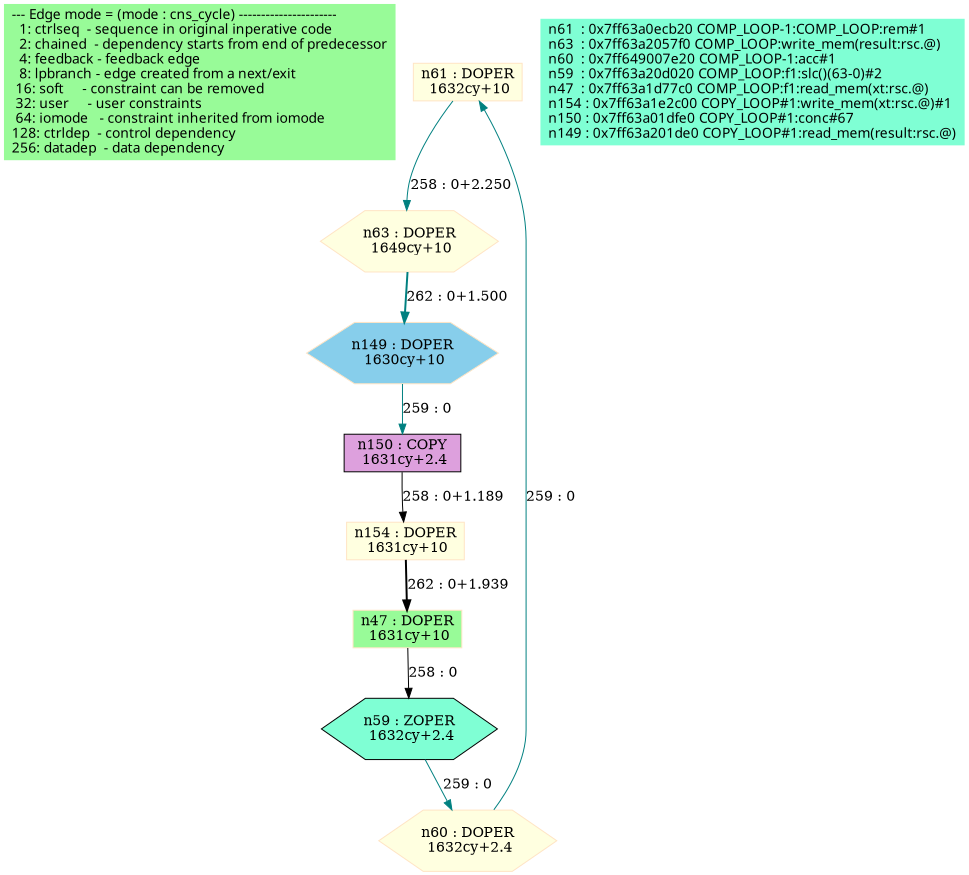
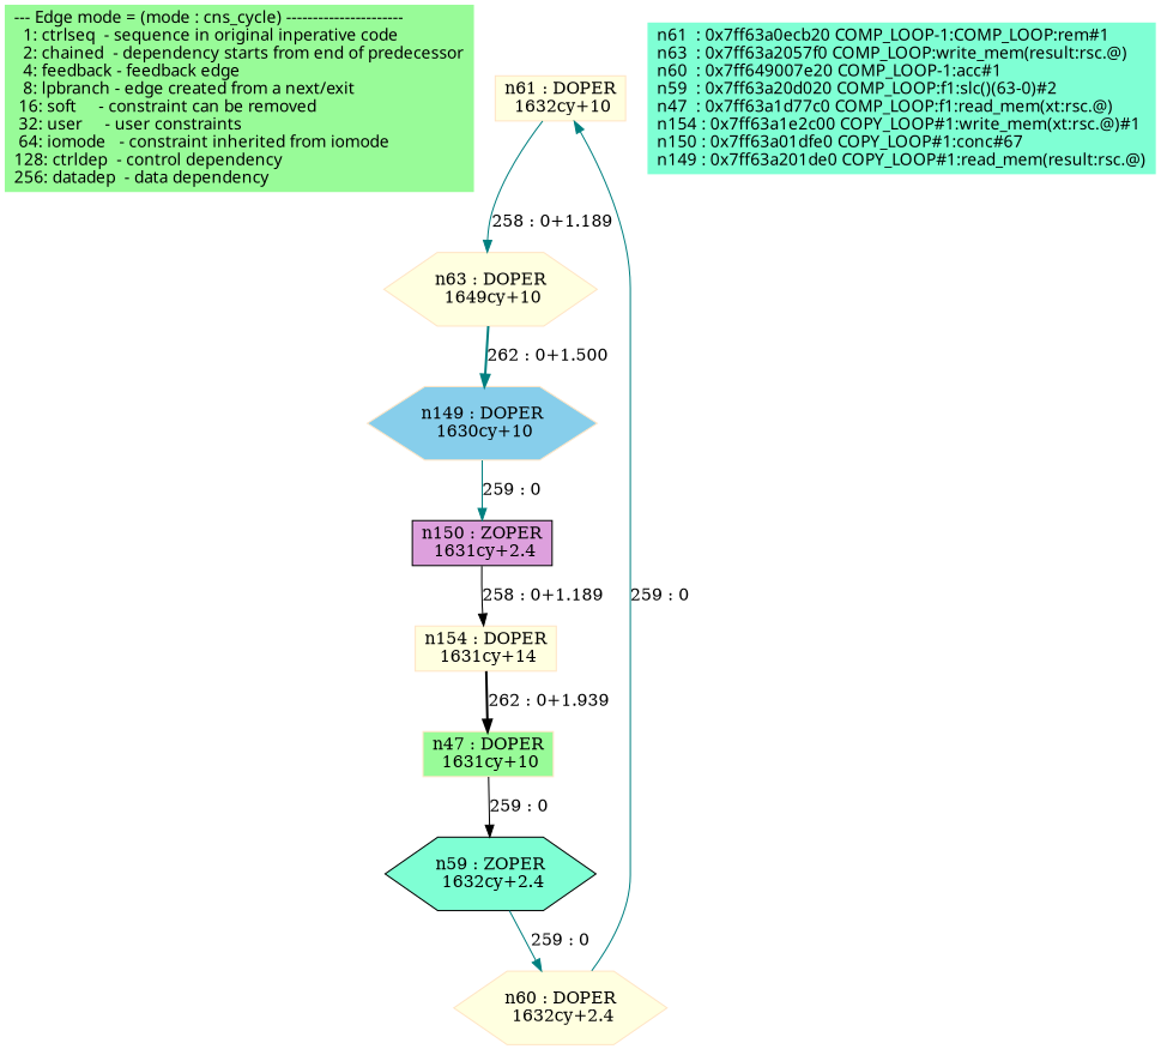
  digraph {
    node [fillcolor=lightyellow shape=box style=filled color=bisque]
    edge [color=teal]
    n1 [fillcolor=palegreen fontname=Fixed label="--- Edge mode = (mode : cns_cycle) ----------------------\l  1: ctrlseq  - sequence in original inperative code     \l  2: chained  - dependency starts from end of predecessor\l  4: feedback - feedback edge                            \l  8: lpbranch - edge created from a next/exit            \l 16: soft     - constraint can be removed                \l 32: user     - user constraints                         \l 64: iomode   - constraint inherited from iomode         \l128: ctrldep  - control dependency                       \l256: datadep  - data dependency                          \l" labeljust=left shape=none color=""]
    n2 [label="n61 : DOPER\n 1632cy+10\n"]
    n3 [label="n63 : DOPER\n 1649cy+10\n" shape=hexagon]
    n4 [fillcolor=skyblue label="n149 : DOPER\n 1630cy+10\n" shape=hexagon]
-   n5 [fillcolor=plum label="n150 : COPY\n 1631cy+2.4\n" color=""]
+   n5 [fillcolor=plum label="n150 : ZOPER\n 1631cy+2.4\n" color=""]
    n6 [label="n60 : DOPER\n 1632cy+2.4\n" shape=hexagon]
    n7 [fillcolor=aquamarine label="n59 : ZOPER\n 1632cy+2.4\n" shape=hexagon color=""]
    n8 [fillcolor=palegreen label="n47 : DOPER\n 1631cy+10\n"]
-   n9 [label="n154 : DOPER\n 1631cy+10\n"]
+   n9 [label="n154 : DOPER\n 1631cy+14\n"]
    n10 [fillcolor=aquamarine fontname=Fixed label="n61  : 0x7ff63a0ecb20 COMP_LOOP-1:COMP_LOOP:rem#1\ln63  : 0x7ff63a2057f0 COMP_LOOP:write_mem(result:rsc.@)\ln60  : 0x7ff649007e20 COMP_LOOP-1:acc#1\ln59  : 0x7ff63a20d020 COMP_LOOP:f1:slc()(63-0)#2\ln47  : 0x7ff63a1d77c0 COMP_LOOP:f1:read_mem(xt:rsc.@)\ln154 : 0x7ff63a1e2c00 COPY_LOOP#1:write_mem(xt:rsc.@)#1\ln150 : 0x7ff63a01dfe0 COPY_LOOP#1:conc#67\ln149 : 0x7ff63a201de0 COPY_LOOP#1:read_mem(result:rsc.@)\l" labeljust=left shape=none color=""]
-   n2 -> n3 [label="258 : 0+2.250"]
+   n2 -> n3 [label="258 : 0+1.189"]
    n3 -> n4 [label="262 : 0+1.500" style=bold]
    n4 -> n5 [label="259 : 0"]
    n5 -> n9 [color=black label="258 : 0+1.189"]
    n6 -> n2 [label="259 : 0"]
    n7 -> n6 [label="259 : 0"]
-   n8 -> n7 [color=black label="258 : 0"]
+   n8 -> n7 [color=black label="259 : 0"]
    n9 -> n8 [color=black label="262 : 0+1.939" style=bold]
  }
